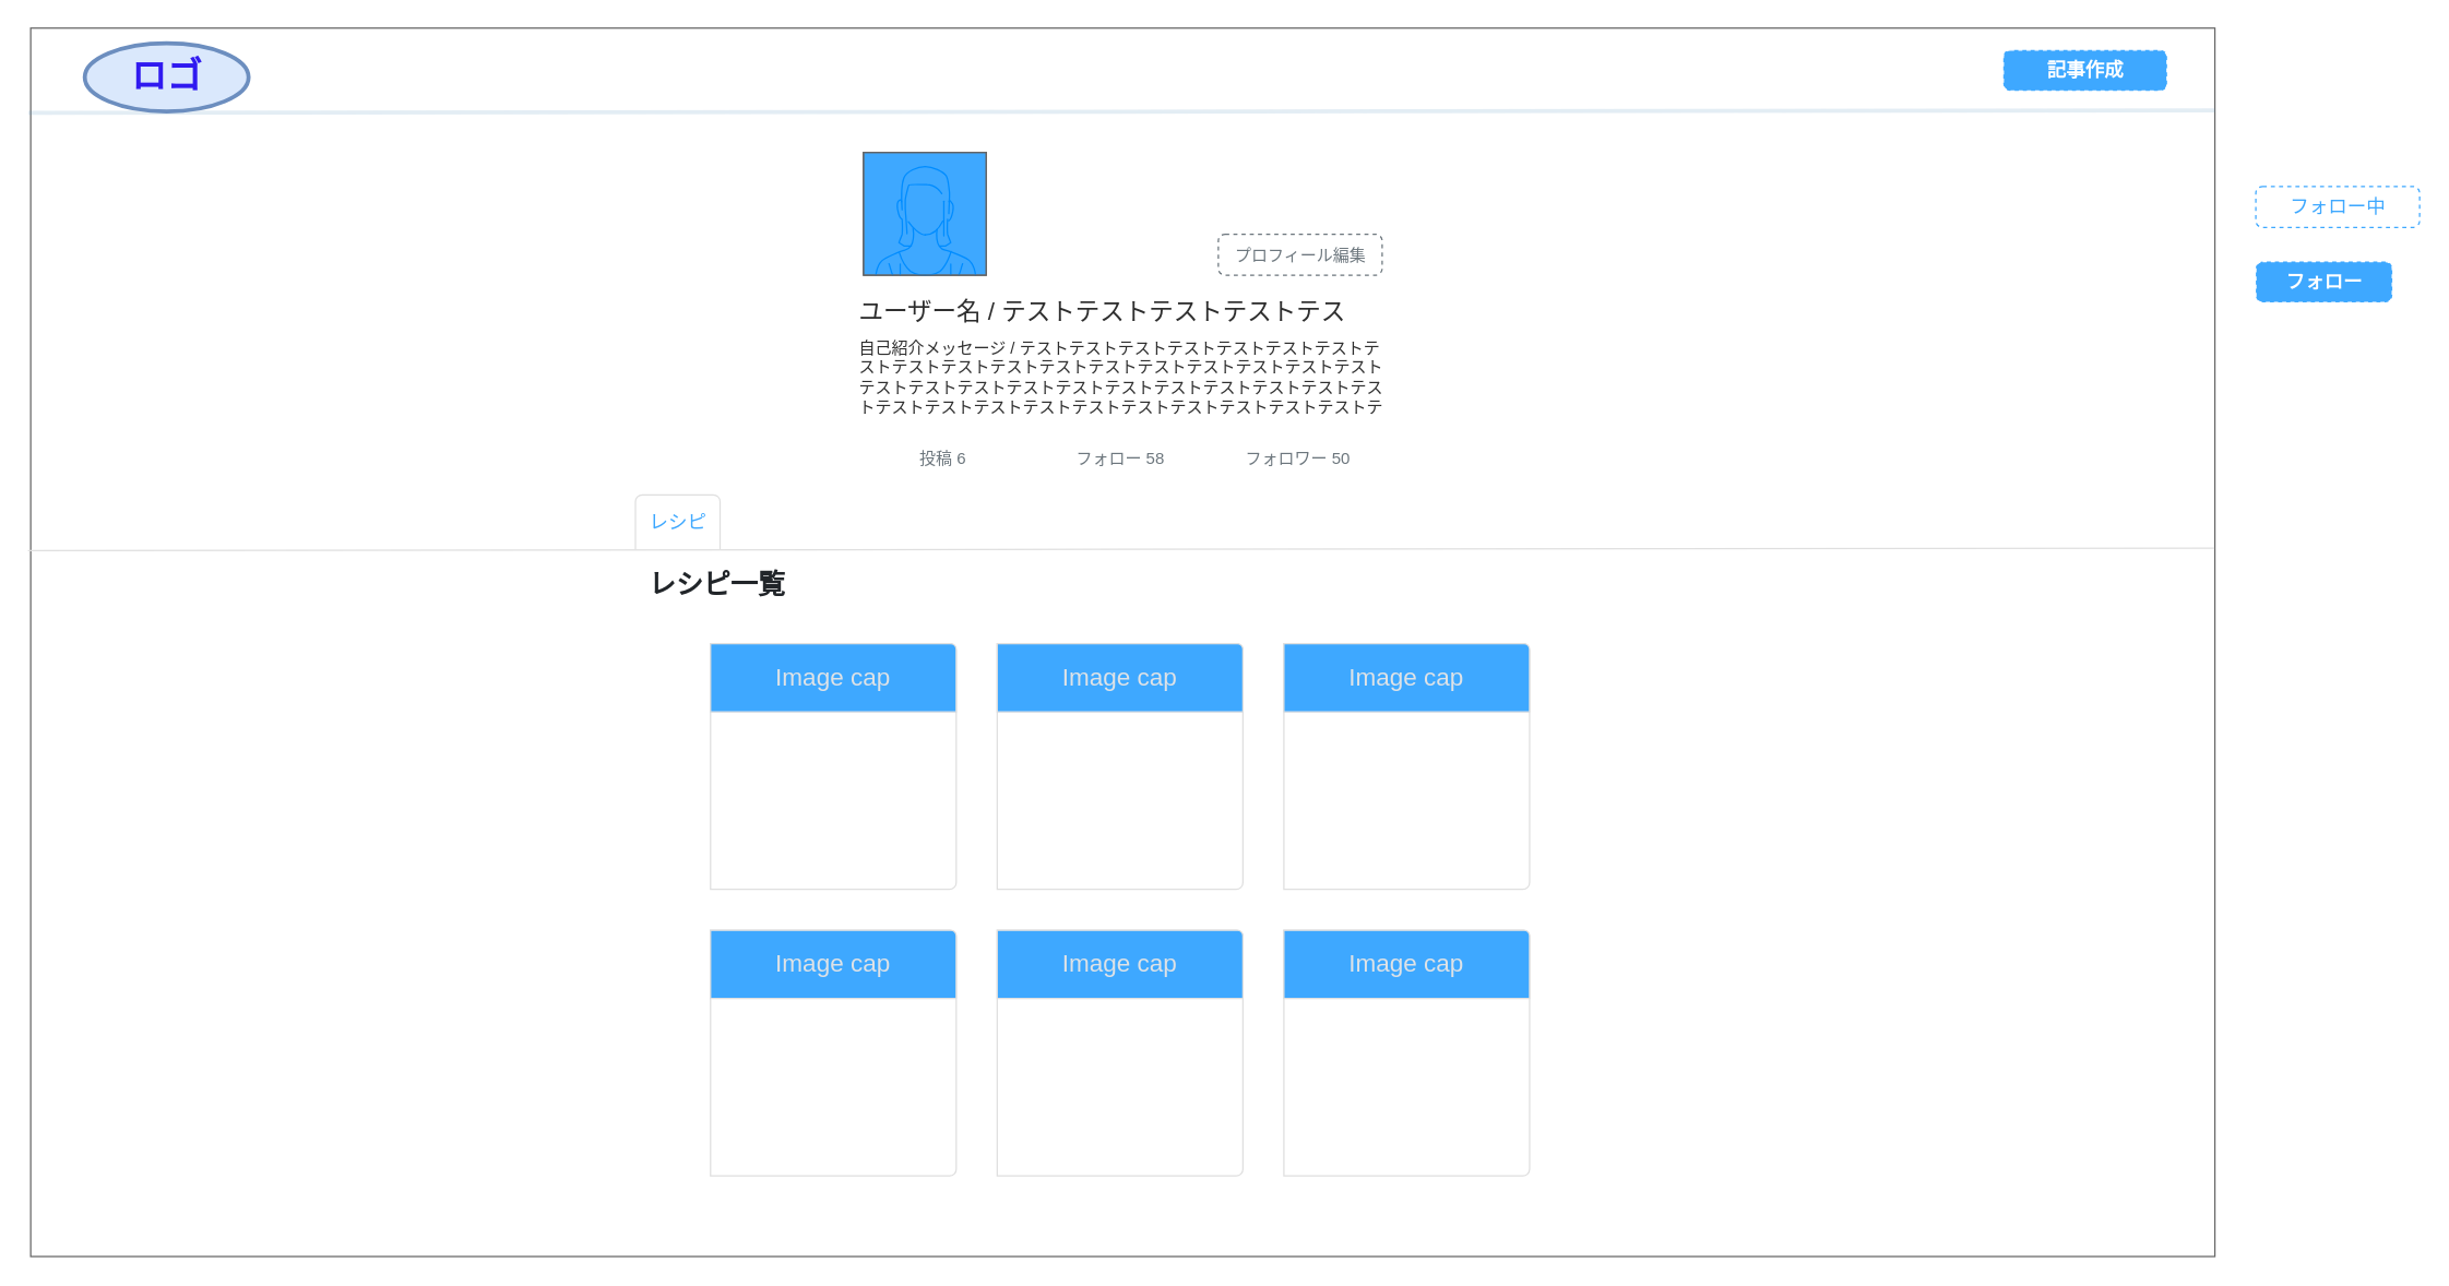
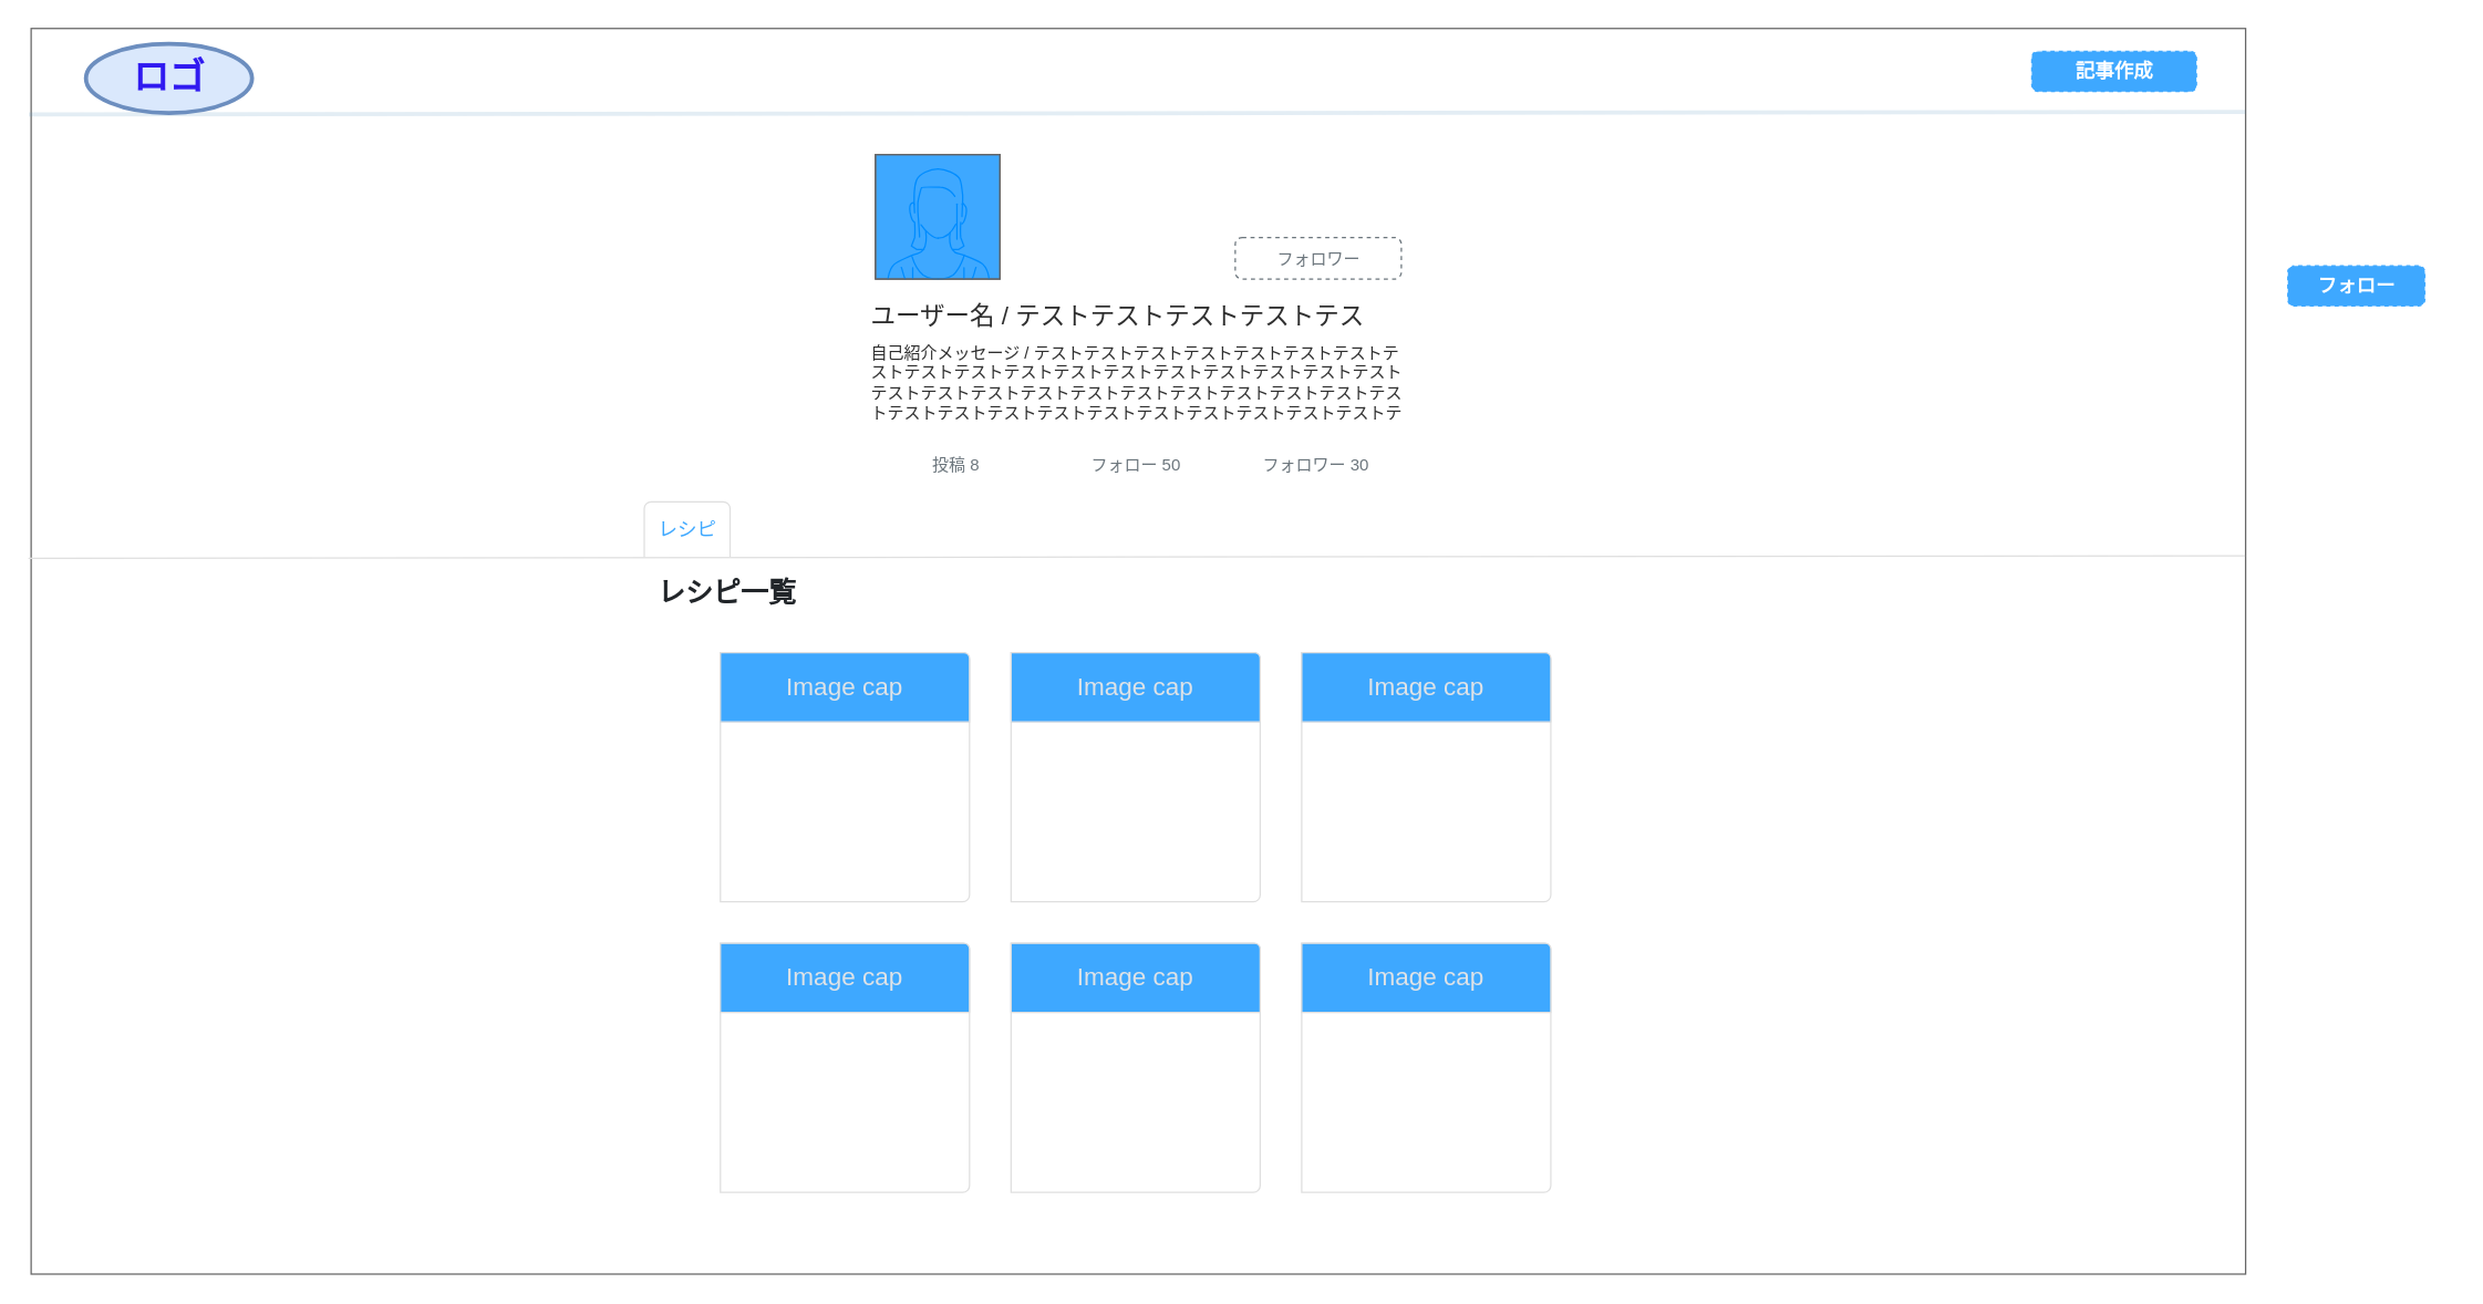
  <mxCell id="0" />
  <mxCell id="1" parent="0" />
  <mxCell id="2" value="&lt;div class=&quot;sessionsLayoutHeader_title&quot; style=&quot;box-sizing: inherit ; margin: 30px 0px ; letter-spacing: 1px ; font-size: 36px ; font-weight: 400 ; color: rgb(74 , 74 , 74) ; font-style: normal ; text-indent: 0px ; text-transform: none ; word-spacing: 0px ; background-color: rgb(255 , 255 , 255)&quot;&gt;&lt;br&gt;&lt;/div&gt;" style="html=1;shadow=0;dashed=0;fontSize=16;align=left;spacing=15;container=0;fillColor=#fff;fontColor=#333333;strokeColor=#666666;" vertex="1" parent="1"><mxGeometry y="20" width="1600" height="900" as="geometry" x="22" /></mxCell>
  <mxCell id="3" value="" style="endArrow=none;html=1;strokeColor=#5c93bb2b;strokeWidth=3;entryX=1;entryY=0.067;entryDx=0;entryDy=0;entryPerimeter=0;exitX=-0.001;exitY=0.069;exitDx=0;exitDy=0;exitPerimeter=0;" edge="1" parent="1" source="2" target="2"><mxGeometry width="50" height="50" relative="1" as="geometry"><mxPoint x="21.6" y="91" as="sourcePoint" /><mxPoint x="1781.6" as="targetPoint" y="21" /></mxGeometry></mxCell>
  <mxCell id="4" value="ロゴ" style="ellipse;whiteSpace=wrap;html=1;strokeWidth=3;fillColor=#dae8fc;strokeColor=#6c8ebf;fontStyle=1;fontSize=26;labelBackgroundColor=none;fontColor=#301AF0;" vertex="1" parent="1"><mxGeometry x="61.6" y="31" width="120" height="50" as="geometry" /></mxCell>
  <mxCell id="5" value="ユーザー名 / テストテストテストテストテス" style="text;strokeColor=none;fillColor=none;align=left;verticalAlign=middle;rounded=0;labelBackgroundColor=none;fontSize=18;fontColor=#000000d1;horizontal=1;whiteSpace=wrap;html=1;" vertex="1" parent="1"><mxGeometry x="627" y="208" width="390" height="40" as="geometry" /></mxCell>
  <mxCell id="6" value="自己紹介メッセージ / テストテストテストテストテストテストテストテストテストテストテストテストテストテストテストテストテストテストテストテストテストテストテストテストテストテストテストテストテストテストテストテストテストテストテストテストテストテストテストテ" style="text;strokeColor=none;fillColor=none;align=left;verticalAlign=top;rounded=0;labelBackgroundColor=none;fontSize=12;fontColor=#000000d1;horizontal=1;whiteSpace=wrap;html=1;" vertex="1" parent="1"><mxGeometry x="627" y="241" width="390" height="60" as="geometry" /></mxCell>
- <mxCell id="7" value="フォロー中" style="html=1;shadow=0;dashed=1;shape=mxgraph.bootstrap.rrect;rSize=5;fillColor=#FFFFFF;strokeColor=#3EA8FF;align=center;spacing=15;fontSize=14;fontColor=#3EA8FF;" vertex="1" parent="1"><mxGeometry x="1652" y="136" width="120" height="30" as="geometry" /></mxCell>
  <mxCell id="8" value="フォロー" style="html=1;shadow=0;dashed=1;shape=mxgraph.bootstrap.rrect;rSize=5;fillColor=#3EA8FF;strokeColor=#FFFFFF;align=center;spacing=15;fontSize=14;fontColor=#FFFFFF;fontStyle=1" vertex="1" parent="1"><mxGeometry x="1652" y="191" width="100" height="30" as="geometry" /></mxCell>
- <mxCell id="9" value="&lt;font style=&quot;font-size: 12px&quot;&gt;プロフィール編集&lt;/font&gt;" style="html=1;shadow=0;dashed=1;shape=mxgraph.bootstrap.rrect;rSize=5;fillColor=#fff;strokeColor=#6c767d;align=center;spacing=15;fontSize=14;fontColor=#6c767d;" vertex="1" parent="1"><mxGeometry x="892" y="171" width="120" height="30" as="geometry" /></mxCell>
+ <mxCell id="9" value="&lt;font style=&quot;font-size: 12px&quot;&gt;フォロワー&lt;/font&gt;" style="html=1;shadow=0;dashed=1;shape=mxgraph.bootstrap.rrect;rSize=5;fillColor=#fff;strokeColor=#6c767d;align=center;spacing=15;fontSize=14;fontColor=#6c767d;" vertex="1" parent="1"><mxGeometry x="892" y="171" width="120" height="30" as="geometry" /></mxCell>
  <mxCell id="10" value="" style="verticalLabelPosition=bottom;shadow=0;dashed=0;align=center;html=1;verticalAlign=top;strokeWidth=1;shape=mxgraph.mockup.containers.userFemale;strokeColor=#666666;strokeColor2=#008cff;fontSize=12;fontColor=#FFFFFF;fillColor=#3EA8FF;" vertex="1" parent="1"><mxGeometry x="632" y="111" width="90" height="90" as="geometry" /></mxCell>
  <mxCell id="11" value="記事作成" style="html=1;shadow=0;dashed=1;shape=mxgraph.bootstrap.rrect;rSize=5;fillColor=#3EA8FF;strokeColor=#FFFFFF;align=center;spacing=15;fontSize=14;fontColor=#FFFFFF;fontStyle=1" vertex="1" parent="1"><mxGeometry x="1467" y="36" width="120" height="30" as="geometry" /></mxCell>
  <mxCell id="12" value="" style="group" vertex="1" connectable="0" parent="1"><mxGeometry x="20" y="351" width="1601.6" height="510" as="geometry" /></mxCell>
  <mxCell id="13" value="" style="html=1;shadow=0;dashed=0;shape=mxgraph.bootstrap.rrect;rSize=5;strokeColor=none;html=1;whiteSpace=wrap;fillColor=#FFFFFF;fontColor=#000000;fontSize=12;strokeWidth=1;align=center;" vertex="1" parent="12"><mxGeometry x="435.0" width="730" height="510" as="geometry" /></mxCell>
  <mxCell id="14" value="" style="html=1;shadow=0;dashed=0;shape=mxgraph.bootstrap.topButton;strokeColor=inherit;fillColor=none;rSize=5;perimeter=none;whiteSpace=wrap;resizeWidth=1;align=center;spacing=20;fontSize=14;fontColor=#FFFFFF;" vertex="1" parent="13"><mxGeometry width="620" height="50" relative="1" as="geometry" /></mxCell>
  <mxCell id="15" value="&lt;span style=&quot;font-size: 20px&quot;&gt;&lt;b&gt;レシピ一覧&lt;/b&gt;&lt;/span&gt;" style="perimeter=none;html=1;whiteSpace=wrap;fillColor=none;strokeColor=none;resizeWidth=1;verticalAlign=top;align=left;spacing=20;spacingTop=-10;fontSize=14;fontColor=#212529;dashed=1;" vertex="1" parent="13"><mxGeometry width="620" height="120" relative="1" as="geometry"><mxPoint y="50" as="offset" /></mxGeometry></mxCell>
  <mxCell id="16" value="" style="group" vertex="1" connectable="0" parent="13"><mxGeometry x="65" y="120" width="600" height="180" as="geometry" /></mxCell>
  <mxCell id="17" value="" style="shadow=0;dashed=0;shape=mxgraph.bootstrap.rightButton;rSize=5;strokeColor=#DFDFDF;fillColor=#ffffff;fontColor=#000000;verticalAlign=top;align=left;spacing=20;spacingBottom=0;fontSize=14;spacingTop=160;" vertex="1" parent="16"><mxGeometry width="180" height="180" as="geometry"><mxPoint x="-10" y="-210" as="offset" /></mxGeometry></mxCell>
  <mxCell id="18" value="Image cap" style="html=1;shadow=0;dashed=0;shape=mxgraph.basic.corner_round_rect;dx=2;flipH=1;perimeter=none;whiteSpace=wrap;fillColor=#3EA8FF;strokeColor=#DFDFDF;fontColor=#DEE2E6;resizeWidth=1;fontSize=18;" vertex="1" parent="17"><mxGeometry width="180" height="50" relative="1" as="geometry" /></mxCell>
  <mxCell id="19" value="" style="shadow=0;dashed=0;shape=mxgraph.bootstrap.rightButton;rSize=5;strokeColor=#DFDFDF;fillColor=#ffffff;fontColor=#000000;verticalAlign=top;align=left;spacing=20;spacingBottom=0;fontSize=14;spacingTop=160;" vertex="1" parent="16"><mxGeometry x="210" width="180" height="180" as="geometry"><mxPoint x="-10" y="-210" as="offset" /></mxGeometry></mxCell>
  <mxCell id="20" value="Image cap" style="html=1;shadow=0;dashed=0;shape=mxgraph.basic.corner_round_rect;dx=2;flipH=1;perimeter=none;whiteSpace=wrap;fillColor=#3EA8FF;strokeColor=#DFDFDF;fontColor=#DEE2E6;resizeWidth=1;fontSize=18;" vertex="1" parent="19"><mxGeometry width="180" height="50" relative="1" as="geometry" /></mxCell>
  <mxCell id="21" value="" style="shadow=0;dashed=0;shape=mxgraph.bootstrap.rightButton;rSize=5;strokeColor=#DFDFDF;fillColor=#ffffff;fontColor=#000000;verticalAlign=top;align=left;spacing=20;spacingBottom=0;fontSize=14;spacingTop=160;" vertex="1" parent="16"><mxGeometry x="420" width="180" height="180" as="geometry"><mxPoint x="-10" y="-210" as="offset" /></mxGeometry></mxCell>
  <mxCell id="22" value="Image cap" style="html=1;shadow=0;dashed=0;shape=mxgraph.basic.corner_round_rect;dx=2;flipH=1;perimeter=none;whiteSpace=wrap;fillColor=#3EA8FF;strokeColor=#DFDFDF;fontColor=#DEE2E6;resizeWidth=1;fontSize=18;" vertex="1" parent="21"><mxGeometry width="180" height="50" relative="1" as="geometry" /></mxCell>
  <mxCell id="23" value="" style="group" vertex="1" connectable="0" parent="13"><mxGeometry x="65" y="330" width="600" height="180" as="geometry" /></mxCell>
  <mxCell id="24" value="" style="shadow=0;dashed=0;shape=mxgraph.bootstrap.rightButton;rSize=5;strokeColor=#DFDFDF;fillColor=#ffffff;fontColor=#000000;verticalAlign=top;align=left;spacing=20;spacingBottom=0;fontSize=14;spacingTop=160;" vertex="1" parent="23"><mxGeometry width="180" height="180" as="geometry"><mxPoint x="-10" y="-210" as="offset" /></mxGeometry></mxCell>
  <mxCell id="25" value="Image cap" style="html=1;shadow=0;dashed=0;shape=mxgraph.basic.corner_round_rect;dx=2;flipH=1;perimeter=none;whiteSpace=wrap;fillColor=#3EA8FF;strokeColor=#DFDFDF;fontColor=#DEE2E6;resizeWidth=1;fontSize=18;" vertex="1" parent="24"><mxGeometry width="180" height="50" relative="1" as="geometry" /></mxCell>
  <mxCell id="26" value="" style="shadow=0;dashed=0;shape=mxgraph.bootstrap.rightButton;rSize=5;strokeColor=#DFDFDF;fillColor=#ffffff;fontColor=#000000;verticalAlign=top;align=left;spacing=20;spacingBottom=0;fontSize=14;spacingTop=160;" vertex="1" parent="23"><mxGeometry x="210" width="180" height="180" as="geometry"><mxPoint x="-10" y="-210" as="offset" /></mxGeometry></mxCell>
  <mxCell id="27" value="Image cap" style="html=1;shadow=0;dashed=0;shape=mxgraph.basic.corner_round_rect;dx=2;flipH=1;perimeter=none;whiteSpace=wrap;fillColor=#3EA8FF;strokeColor=#DFDFDF;fontColor=#DEE2E6;resizeWidth=1;fontSize=18;" vertex="1" parent="26"><mxGeometry width="180" height="50" relative="1" as="geometry" /></mxCell>
  <mxCell id="28" value="" style="shadow=0;dashed=0;shape=mxgraph.bootstrap.rightButton;rSize=5;strokeColor=#DFDFDF;fillColor=#ffffff;fontColor=#000000;verticalAlign=top;align=left;spacing=20;spacingBottom=0;fontSize=14;spacingTop=160;" vertex="1" parent="23"><mxGeometry x="420" width="180" height="180" as="geometry"><mxPoint x="-10" y="-210" as="offset" /></mxGeometry></mxCell>
  <mxCell id="29" value="Image cap" style="html=1;shadow=0;dashed=0;shape=mxgraph.basic.corner_round_rect;dx=2;flipH=1;perimeter=none;whiteSpace=wrap;fillColor=#3EA8FF;strokeColor=#DFDFDF;fontColor=#DEE2E6;resizeWidth=1;fontSize=18;" vertex="1" parent="28"><mxGeometry width="180" height="50" relative="1" as="geometry" /></mxCell>
  <mxCell id="30" value="レシピ" style="html=1;shadow=0;dashed=0;shape=mxgraph.bootstrap.tabTop;strokeColor=#DFDFDF;fillColor=#ffffff;rSize=5;perimeter=none;resizeWidth=1;align=center;spacing=20;fontSize=14;fontColor=#3EA8FF;" vertex="1" parent="13"><mxGeometry width="62" height="40" relative="1" as="geometry"><mxPoint x="10" y="11" as="offset" /></mxGeometry></mxCell>
  <mxCell id="31" value="" style="endArrow=none;html=1;strokeColor=#dfdfdf;strokeWidth=1;entryX=1;entryY=0.067;entryDx=0;entryDy=0;entryPerimeter=0;exitX=-0.001;exitY=0.069;exitDx=0;exitDy=0;exitPerimeter=0;" edge="1" parent="12"><mxGeometry width="50" height="50" relative="1" as="geometry"><mxPoint y="51.8" as="sourcePoint" /><mxPoint x="1601.6" y="50.0" as="targetPoint" /></mxGeometry></mxCell>
  <mxCell id="32" value="&lt;font style=&quot;font-size: 12px&quot;&gt;50 フォロワー&lt;/font&gt;" style="html=1;shadow=0;dashed=1;shape=mxgraph.bootstrap.rrect;rSize=5;fillColor=#fff;strokeColor=none;align=center;spacing=15;fontSize=12;fontColor=#6c767d;" vertex="1" parent="1"><mxGeometry x="762" y="321" width="120" height="30" as="geometry" /></mxCell>
  <mxCell id="33" value="" style="group" vertex="1" connectable="0" parent="1"><mxGeometry x="625" y="321" width="395" height="30" as="geometry" /></mxCell>
- <mxCell id="34" value="&lt;font style=&quot;font-size: 12px&quot;&gt;投稿 6&lt;/font&gt;" style="html=1;shadow=0;dashed=1;shape=mxgraph.bootstrap.rrect;rSize=5;fillColor=#fff;strokeColor=none;align=center;spacing=15;fontSize=12;fontColor=#6c767d;" vertex="1" parent="33"><mxGeometry width="130" height="30" as="geometry" /></mxCell>
- <mxCell id="35" value="&lt;font style=&quot;font-size: 12px&quot;&gt;フォロー 58&lt;/font&gt;" style="html=1;shadow=0;dashed=1;shape=mxgraph.bootstrap.rrect;rSize=5;fillColor=#fff;strokeColor=none;align=center;spacing=15;fontSize=12;fontColor=#6c767d;" vertex="1" parent="33"><mxGeometry x="130" width="130" height="30" as="geometry" /></mxCell>
- <mxCell id="36" value="&lt;font style=&quot;font-size: 12px&quot;&gt;フォロワー 50&lt;/font&gt;" style="html=1;shadow=0;dashed=1;shape=mxgraph.bootstrap.rrect;rSize=5;fillColor=#fff;strokeColor=none;align=center;spacing=15;fontSize=12;fontColor=#6c767d;" vertex="1" parent="33"><mxGeometry x="260" width="130" height="30" as="geometry" /></mxCell>
+ <mxCell id="34" value="&lt;font style=&quot;font-size: 12px&quot;&gt;投稿 8&lt;/font&gt;" style="html=1;shadow=0;dashed=1;shape=mxgraph.bootstrap.rrect;rSize=5;fillColor=#fff;strokeColor=none;align=center;spacing=15;fontSize=12;fontColor=#6c767d;" vertex="1" parent="33"><mxGeometry width="130" height="30" as="geometry" /></mxCell>
+ <mxCell id="35" value="&lt;font style=&quot;font-size: 12px&quot;&gt;フォロー 50&lt;/font&gt;" style="html=1;shadow=0;dashed=1;shape=mxgraph.bootstrap.rrect;rSize=5;fillColor=#fff;strokeColor=none;align=center;spacing=15;fontSize=12;fontColor=#6c767d;" vertex="1" parent="33"><mxGeometry x="130" width="130" height="30" as="geometry" /></mxCell>
+ <mxCell id="36" value="&lt;font style=&quot;font-size: 12px&quot;&gt;フォロワー 30&lt;/font&gt;" style="html=1;shadow=0;dashed=1;shape=mxgraph.bootstrap.rrect;rSize=5;fillColor=#fff;strokeColor=none;align=center;spacing=15;fontSize=12;fontColor=#6c767d;" vertex="1" parent="33"><mxGeometry x="260" width="130" height="30" as="geometry" /></mxCell>
